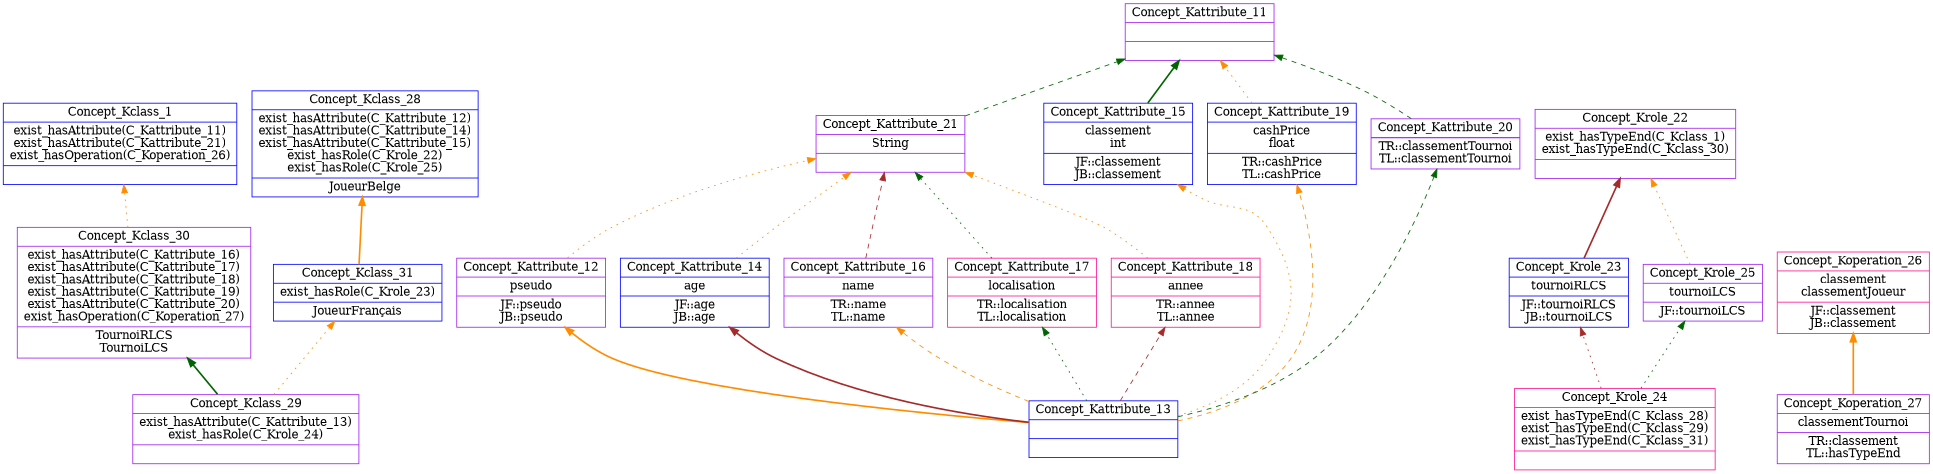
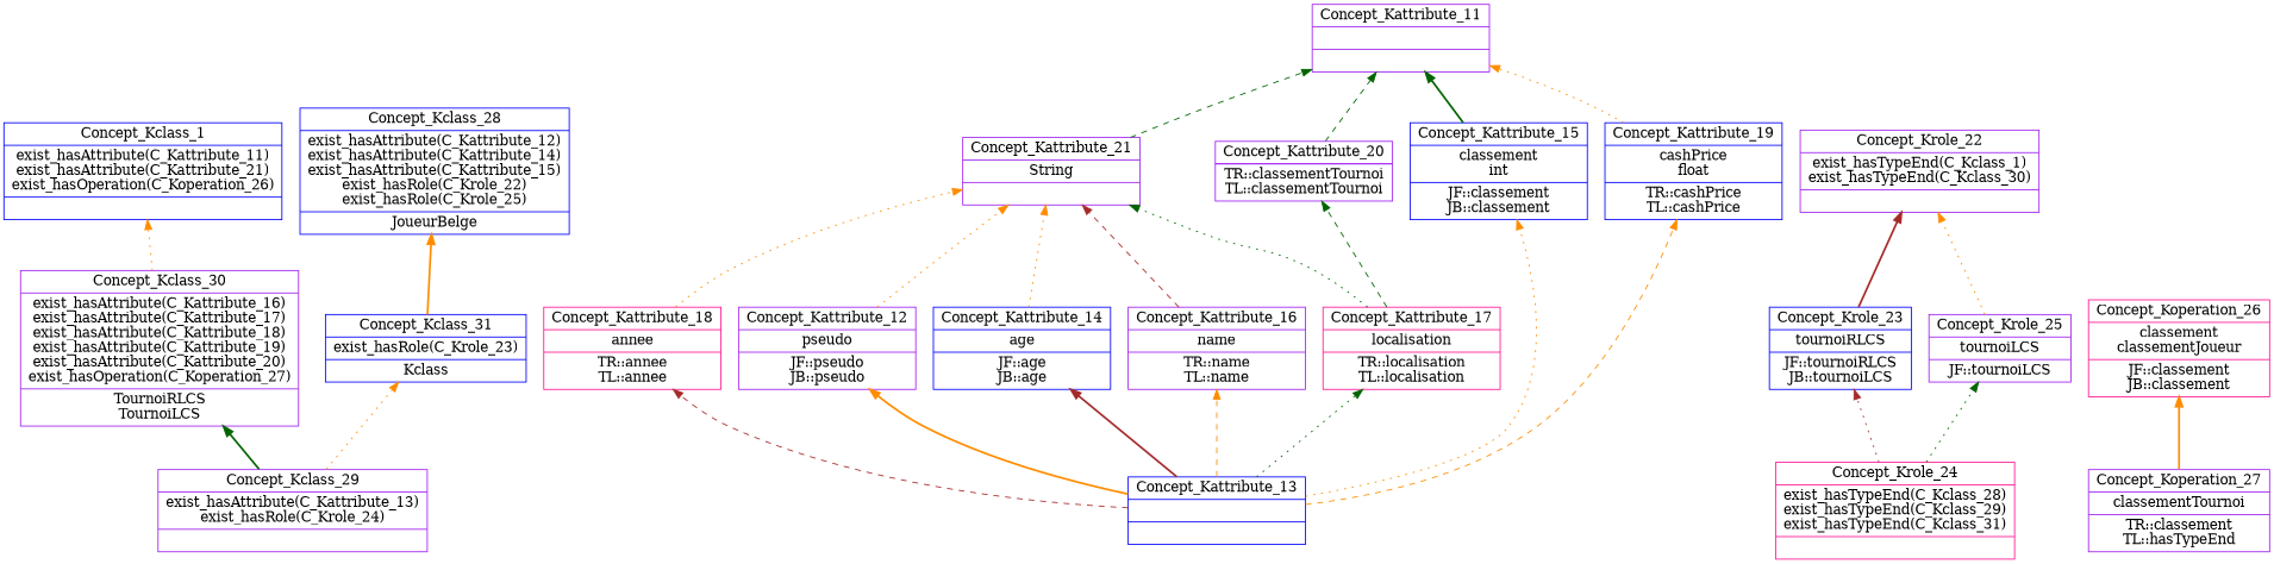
  digraph {
    rankdir=BT
    node [color=purple shape=record]
    edge [color=darkorange style=dotted]
    n1 [color=blue label="{Concept_Kclass_1|exist_hasAttribute(C_Kattribute_11)\nexist_hasAttribute(C_Kattribute_21)\nexist_hasOperation(C_Koperation_26)\n|}"]
    n2 [color=blue label="{Concept_Kclass_28|exist_hasAttribute(C_Kattribute_12)\nexist_hasAttribute(C_Kattribute_14)\nexist_hasAttribute(C_Kattribute_15)\nexist_hasRole(C_Krole_22)\nexist_hasRole(C_Krole_25)\n|JoueurBelge\n}"]
    n3 [label="{Concept_Kclass_29|exist_hasAttribute(C_Kattribute_13)\nexist_hasRole(C_Krole_24)\n|}"]
    n4 [label="{Concept_Kclass_30|exist_hasAttribute(C_Kattribute_16)\nexist_hasAttribute(C_Kattribute_17)\nexist_hasAttribute(C_Kattribute_18)\nexist_hasAttribute(C_Kattribute_19)\nexist_hasAttribute(C_Kattribute_20)\nexist_hasOperation(C_Koperation_27)\n|TournoiRLCS\nTournoiLCS\n}"]
-   n5 [color=blue label="{Concept_Kclass_31|exist_hasRole(C_Krole_23)\n|JoueurFrançais\n}"]
+   n5 [color=blue label="{Concept_Kclass_31|exist_hasRole(C_Krole_23)\n|Kclass\n}"]
    n6 [label="{Concept_Kattribute_11||}"]
    n7 [label="{Concept_Kattribute_12|pseudo\n|JF::pseudo\nJB::pseudo\n}"]
    n8 [label="{Concept_Kattribute_21|String\n|}"]
    n9 [color=blue label="{Concept_Kattribute_13||}"]
    n10 [color=blue label="{Concept_Kattribute_14|age\n|JF::age\nJB::age\n}"]
    n11 [color=blue label="{Concept_Kattribute_15|classement\nint\n|JF::classement\nJB::classement\n}"]
    n12 [label="{Concept_Kattribute_16|name\n|TR::name\nTL::name\n}"]
    n13 [color=deeppink label="{Concept_Kattribute_17|localisation\n|TR::localisation\nTL::localisation\n}"]
    n14 [color=deeppink label="{Concept_Kattribute_18|annee\n|TR::annee\nTL::annee\n}"]
    n15 [color=blue label="{Concept_Kattribute_19|cashPrice\nfloat\n|TR::cashPrice\nTL::cashPrice\n}"]
    n16 [label="{Concept_Kattribute_20|classementTournoi\nMap<>\n|TR::classementTournoi\nTL::classementTournoi\n}"]
    n17 [label="{Concept_Krole_22|exist_hasTypeEnd(C_Kclass_1)\nexist_hasTypeEnd(C_Kclass_30)\n|}"]
    n18 [color=blue label="{Concept_Krole_23|tournoiRLCS\n|JF::tournoiRLCS\nJB::tournoiLCS\n}"]
    n19 [color=deeppink label="{Concept_Krole_24|exist_hasTypeEnd(C_Kclass_28)\nexist_hasTypeEnd(C_Kclass_29)\nexist_hasTypeEnd(C_Kclass_31)\n|}"]
    n20 [label="{Concept_Krole_25|tournoiLCS\n|JF::tournoiLCS\n}"]
    n21 [color=deeppink label="{Concept_Koperation_26|classement\nclassementJoueur\n|JF::classement\nJB::classement\n}"]
    n22 [label="{Concept_Koperation_27|classementTournoi\n|TR::classement\nTL::hasTypeEnd\n}"]
    subgraph sub_1 {
      label=Kclass
      n1
      n2
      n3
      n4
      n5
    }
    subgraph sub_2 {
      label=Kattribute
      n6
      n7
      n8
      n9
      n10
      n11
      n12
      n13
      n14
      n15
      n16
    }
    subgraph sub_3 {
      label=Krole
      n17
      n18
      n19
      n20
    }
    subgraph sub_4 {
      label=Koperation
      n21
      n22
    }
    n3 -> n4 [color=darkgreen style=bold]
    n3 -> n5
    n4 -> n1
    n5 -> n2 [style=bold]
    n7 -> n8
    n8 -> n6 [color=darkgreen style=dashed]
    n9 -> n7 [style=bold]
    n9 -> n10 [color=brown style=bold]
    n9 -> n11
    n9 -> n12 [style=dashed]
    n9 -> n13 [color=darkgreen]
    n9 -> n14 [color=brown style=dashed]
    n9 -> n15 [style=dashed]
-   n9 -> n16 [color=darkgreen style=dashed]
+   n13 -> n16 [color=darkgreen style=dashed]
    n10 -> n8
    n11 -> n6 [color=darkgreen style=bold]
    n12 -> n8 [color=brown style=dashed]
    n13 -> n8 [color=darkgreen]
    n14 -> n8
    n15 -> n6
    n16 -> n6 [color=darkgreen style=dashed]
    n18 -> n17 [color=brown style=bold]
    n19 -> n18 [color=brown]
    n19 -> n20 [color=darkgreen]
    n20 -> n17
    n22 -> n21 [style=bold]
  }
